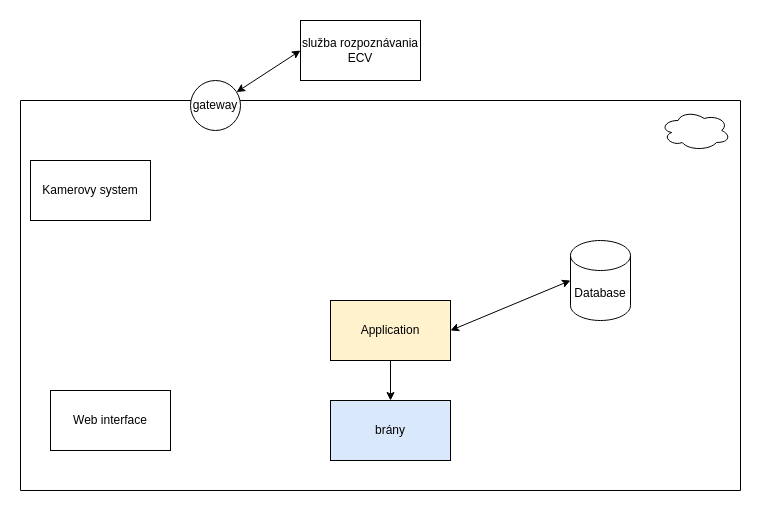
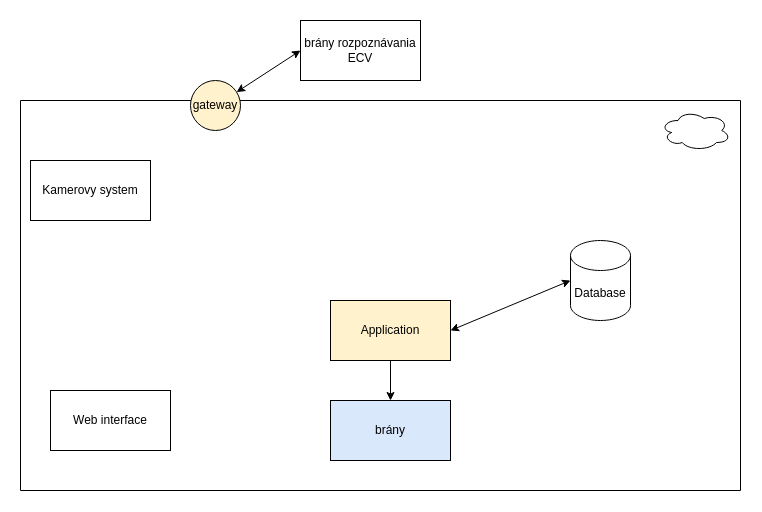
  <mxCell id="0" />
  <mxCell id="1" parent="0" />
  <mxCell id="2" value="Database" style="shape=cylinder3;whiteSpace=wrap;html=1;boundedLbl=1;backgroundOutline=1;size=15;" vertex="1" parent="1"><mxGeometry x="570" y="240" width="60" height="80" as="geometry" /></mxCell>
  <mxCell id="3" value="" style="endArrow=classic;startArrow=classic;html=1;rounded=0;entryX=0;entryY=0.5;entryDx=0;entryDy=0;entryPerimeter=0;exitX=1;exitY=0.5;exitDx=0;exitDy=0;" edge="1" parent="1" source="10" target="2"><mxGeometry width="50" height="50" relative="1" as="geometry"><mxPoint x="390" y="320" as="sourcePoint" /><mxPoint x="440" y="270" as="targetPoint" /></mxGeometry></mxCell>
- <mxCell id="4" value="služba rozpoznávania ECV" style="rounded=0;whiteSpace=wrap;html=1;" vertex="1" parent="1"><mxGeometry x="300" y="20" width="120" height="60" as="geometry" /></mxCell>
+ <mxCell id="4" value="brány rozpoznávania ECV" style="rounded=0;whiteSpace=wrap;html=1;" vertex="1" parent="1"><mxGeometry x="300" y="20" width="120" height="60" as="geometry" /></mxCell>
  <mxCell id="5" value="brány" style="rounded=0;whiteSpace=wrap;html=1;fillColor=#dae8fc;" vertex="1" parent="1"><mxGeometry x="330" y="400" width="120" height="60" as="geometry" /></mxCell>
  <mxCell id="6" value="" style="endArrow=classic;html=1;rounded=0;exitX=0.5;exitY=1;exitDx=0;exitDy=0;entryX=0.5;entryY=0;entryDx=0;entryDy=0;" edge="1" parent="1" source="10" target="5"><mxGeometry width="50" height="50" relative="1" as="geometry"><mxPoint x="390" y="320" as="sourcePoint" /><mxPoint x="440" y="270" as="targetPoint" /></mxGeometry></mxCell>
  <mxCell id="7" value="" style="swimlane;startSize=0;" vertex="1" parent="1"><mxGeometry x="20" y="100" width="720" height="390" as="geometry" /></mxCell>
  <mxCell id="8" value="" style="ellipse;shape=cloud;whiteSpace=wrap;html=1;" vertex="1" parent="7"><mxGeometry x="640" y="10" width="70" height="40" as="geometry" /></mxCell>
  <mxCell id="9" value="Kamerovy system" style="rounded=0;whiteSpace=wrap;html=1;" vertex="1" parent="7"><mxGeometry x="10" y="60" width="120" height="60" as="geometry" /></mxCell>
  <mxCell id="10" value="Application" style="rounded=0;whiteSpace=wrap;html=1;fillColor=#fff2cc;" vertex="1" parent="7"><mxGeometry x="310" y="200" width="120" height="60" as="geometry" /></mxCell>
  <mxCell id="11" value="Web interface" style="rounded=0;whiteSpace=wrap;html=1;" vertex="1" parent="7"><mxGeometry x="30" y="290" width="120" height="60" as="geometry" /></mxCell>
- <mxCell id="12" value="gateway&lt;br&gt;" style="ellipse;whiteSpace=wrap;html=1;aspect=fixed;" vertex="1" parent="1"><mxGeometry x="190" y="80" width="50" height="50" as="geometry" /></mxCell>
+ <mxCell id="12" value="gateway&lt;br&gt;" style="ellipse;whiteSpace=wrap;html=1;aspect=fixed;fillColor=#fff2cc;" vertex="1" parent="1"><mxGeometry x="190" y="80" width="50" height="50" as="geometry" /></mxCell>
  <mxCell id="13" value="" style="endArrow=classic;startArrow=classic;html=1;rounded=0;entryX=0;entryY=0.5;entryDx=0;entryDy=0;" edge="1" parent="1" source="12" target="4"><mxGeometry width="50" height="50" relative="1" as="geometry"><mxPoint x="390" y="320" as="sourcePoint" /><mxPoint x="440" y="270" as="targetPoint" /></mxGeometry></mxCell>
